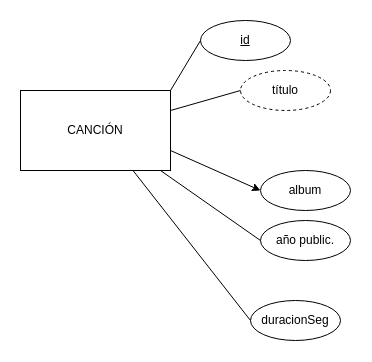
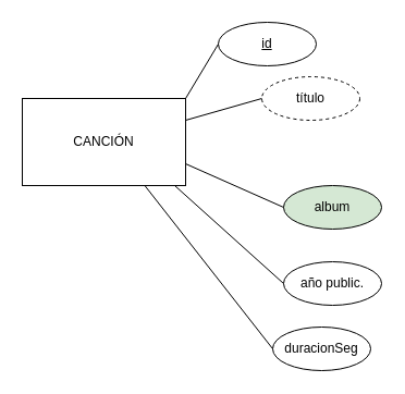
  <mxCell id="0" />
  <mxCell id="1" parent="0" />
  <mxCell id="2" value="CANCIÓN" style="rounded=0;whiteSpace=wrap;html=1;" vertex="1" parent="1"><mxGeometry x="20" y="90" width="150" height="80" as="geometry" /></mxCell>
  <mxCell id="3" value="&lt;u&gt;id&lt;/u&gt;" style="ellipse;whiteSpace=wrap;html=1;" vertex="1" parent="1"><mxGeometry x="200" y="20" width="90" height="40" as="geometry" /></mxCell>
  <mxCell id="4" value="" style="endArrow=none;html=1;rounded=0;entryX=0;entryY=0.5;entryDx=0;entryDy=0;exitX=1;exitY=0;exitDx=0;exitDy=0;" edge="1" parent="1" source="2" target="3"><mxGeometry width="50" height="50" relative="1" as="geometry"><mxPoint x="200" y="230" as="sourcePoint" /><mxPoint x="250" y="180" as="targetPoint" /></mxGeometry></mxCell>
  <mxCell id="5" value="título" style="ellipse;whiteSpace=wrap;html=1;dashed=1;" vertex="1" parent="1"><mxGeometry x="240" y="70" width="90" height="40" as="geometry" /></mxCell>
  <mxCell id="6" value="" style="endArrow=none;html=1;rounded=0;entryX=0;entryY=0.5;entryDx=0;entryDy=0;exitX=1;exitY=0.25;exitDx=0;exitDy=0;" edge="1" target="5" parent="1" source="2"><mxGeometry width="50" height="50" relative="1" as="geometry"><mxPoint x="210" y="140" as="sourcePoint" /><mxPoint x="290" y="230" as="targetPoint" /></mxGeometry></mxCell>
- <mxCell id="7" value="album" style="ellipse;whiteSpace=wrap;html=1;" vertex="1" parent="1"><mxGeometry x="260" y="170" width="90" height="40" as="geometry" /></mxCell>
- <mxCell id="8" value="" style="endArrow=classic;html=1;rounded=0;entryX=0;entryY=0.5;entryDx=0;entryDy=0;exitX=1;exitY=0.75;exitDx=0;exitDy=0;" edge="1" parent="1" target="7" source="2"><mxGeometry width="50" height="50" relative="1" as="geometry"><mxPoint x="180" y="120" as="sourcePoint" /><mxPoint x="300" y="240" as="targetPoint" /></mxGeometry></mxCell>
- <mxCell id="9" value="año public." style="ellipse;whiteSpace=wrap;html=1;" vertex="1" parent="1"><mxGeometry x="260" y="220" width="90" height="40" as="geometry" /></mxCell>
+ <mxCell id="7" value="album" style="ellipse;whiteSpace=wrap;html=1;fillColor=#d5e8d4;" vertex="1" parent="1"><mxGeometry x="260" y="170" width="90" height="40" as="geometry" /></mxCell>
+ <mxCell id="8" value="" style="endArrow=none;html=1;rounded=0;entryX=0;entryY=0.5;entryDx=0;entryDy=0;exitX=1;exitY=0.75;exitDx=0;exitDy=0;" edge="1" parent="1" target="7" source="2"><mxGeometry width="50" height="50" relative="1" as="geometry"><mxPoint x="180" y="120" as="sourcePoint" /><mxPoint x="300" y="240" as="targetPoint" /></mxGeometry></mxCell>
+ <mxCell id="9" value="año public." style="ellipse;whiteSpace=wrap;html=1;" vertex="1" parent="1"><mxGeometry x="260" y="240" width="90" height="40" as="geometry" /></mxCell>
  <mxCell id="10" value="" style="endArrow=none;html=1;rounded=0;entryX=0;entryY=0.5;entryDx=0;entryDy=0;" edge="1" parent="1" target="9"><mxGeometry width="50" height="50" relative="1" as="geometry"><mxPoint x="160" y="170" as="sourcePoint" /><mxPoint x="310" y="400" as="targetPoint" /></mxGeometry></mxCell>
  <mxCell id="11" value="duracionSeg" style="ellipse;whiteSpace=wrap;html=1;" vertex="1" parent="1"><mxGeometry x="250" y="300" width="90" height="40" as="geometry" /></mxCell>
  <mxCell id="12" value="" style="endArrow=none;html=1;rounded=0;entryX=0;entryY=0.5;entryDx=0;entryDy=0;exitX=0.75;exitY=1;exitDx=0;exitDy=0;" edge="1" parent="1" target="11" source="2"><mxGeometry width="50" height="50" relative="1" as="geometry"><mxPoint x="160" y="350" as="sourcePoint" /><mxPoint x="280" y="470" as="targetPoint" /></mxGeometry></mxCell>
